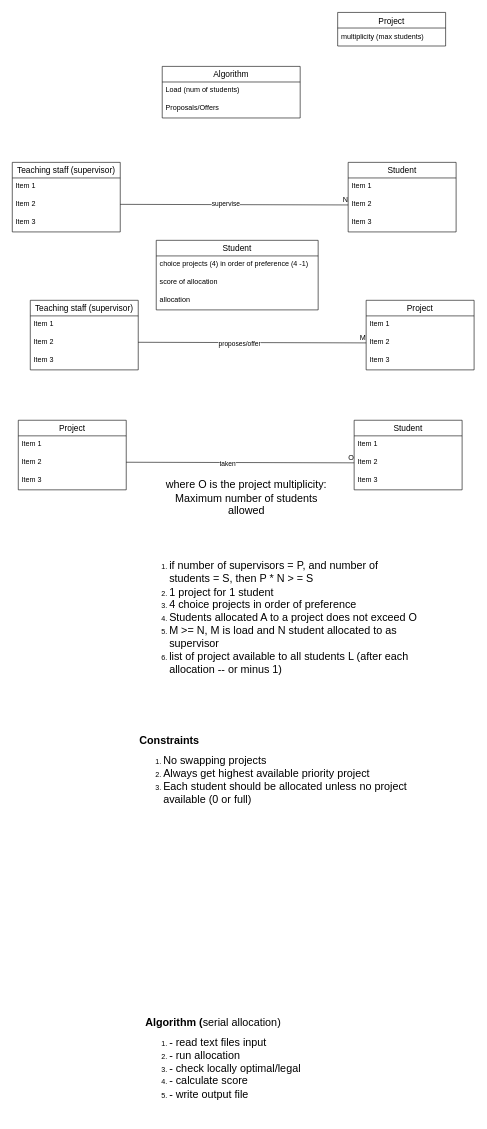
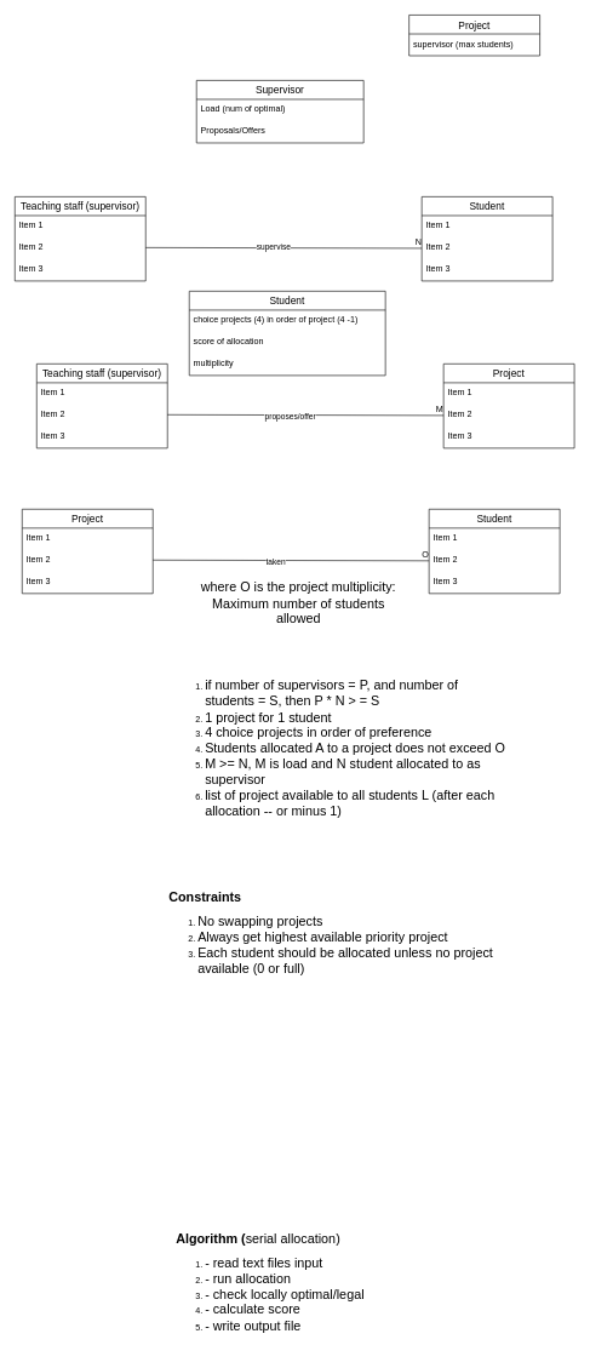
  <mxCell id="0" />
  <mxCell id="1" parent="0" />
  <mxCell id="2" value="Teaching staff (supervisor)" style="swimlane;fontStyle=0;childLayout=stackLayout;horizontal=1;startSize=26;horizontalStack=0;resizeParent=1;resizeParentMax=0;resizeLast=0;collapsible=1;marginBottom=0;align=center;fontSize=14;" parent="1" vertex="1"><mxGeometry x="20" y="270" width="180" height="116" as="geometry" /></mxCell>
  <mxCell id="3" value="Item 1" style="text;strokeColor=none;fillColor=none;spacingLeft=4;spacingRight=4;overflow=hidden;rotatable=0;points=[[0,0.5],[1,0.5]];portConstraint=eastwest;fontSize=12;" parent="2" vertex="1"><mxGeometry y="26" width="180" height="30" as="geometry" /></mxCell>
  <mxCell id="4" value="Item 2" style="text;strokeColor=none;fillColor=none;spacingLeft=4;spacingRight=4;overflow=hidden;rotatable=0;points=[[0,0.5],[1,0.5]];portConstraint=eastwest;fontSize=12;" parent="2" vertex="1"><mxGeometry y="56" width="180" height="30" as="geometry" /></mxCell>
  <mxCell id="5" value="Item 3" style="text;strokeColor=none;fillColor=none;spacingLeft=4;spacingRight=4;overflow=hidden;rotatable=0;points=[[0,0.5],[1,0.5]];portConstraint=eastwest;fontSize=12;" parent="2" vertex="1"><mxGeometry y="86" width="180" height="30" as="geometry" /></mxCell>
  <mxCell id="6" value="Student" style="swimlane;fontStyle=0;childLayout=stackLayout;horizontal=1;startSize=26;horizontalStack=0;resizeParent=1;resizeParentMax=0;resizeLast=0;collapsible=1;marginBottom=0;align=center;fontSize=14;" parent="1" vertex="1"><mxGeometry x="580" y="270" width="180" height="116" as="geometry" /></mxCell>
  <mxCell id="7" value="Item 1" style="text;strokeColor=none;fillColor=none;spacingLeft=4;spacingRight=4;overflow=hidden;rotatable=0;points=[[0,0.5],[1,0.5]];portConstraint=eastwest;fontSize=12;" parent="6" vertex="1"><mxGeometry y="26" width="180" height="30" as="geometry" /></mxCell>
  <mxCell id="8" value="Item 2" style="text;strokeColor=none;fillColor=none;spacingLeft=4;spacingRight=4;overflow=hidden;rotatable=0;points=[[0,0.5],[1,0.5]];portConstraint=eastwest;fontSize=12;" parent="6" vertex="1"><mxGeometry y="56" width="180" height="30" as="geometry" /></mxCell>
  <mxCell id="9" value="Item 3" style="text;strokeColor=none;fillColor=none;spacingLeft=4;spacingRight=4;overflow=hidden;rotatable=0;points=[[0,0.5],[1,0.5]];portConstraint=eastwest;fontSize=12;" parent="6" vertex="1"><mxGeometry y="86" width="180" height="30" as="geometry" /></mxCell>
  <mxCell id="10" value="" style="endArrow=none;html=1;rounded=0;entryX=0;entryY=0.5;entryDx=0;entryDy=0;" parent="1" target="8" edge="1"><mxGeometry relative="1" as="geometry"><mxPoint x="200" y="340" as="sourcePoint" /><mxPoint x="360" y="340" as="targetPoint" /></mxGeometry></mxCell>
  <mxCell id="11" value="N" style="resizable=0;html=1;align=right;verticalAlign=bottom;" parent="10" connectable="0" vertex="1"><mxGeometry x="1" relative="1" as="geometry" /></mxCell>
  <mxCell id="12" value="supervise" style="edgeLabel;html=1;align=center;verticalAlign=middle;resizable=0;points=[];" parent="10" vertex="1" connectable="0"><mxGeometry x="-0.078" y="2" relative="1" as="geometry"><mxPoint as="offset" /></mxGeometry></mxCell>
  <mxCell id="13" value="Teaching staff (supervisor)" style="swimlane;fontStyle=0;childLayout=stackLayout;horizontal=1;startSize=26;horizontalStack=0;resizeParent=1;resizeParentMax=0;resizeLast=0;collapsible=1;marginBottom=0;align=center;fontSize=14;" parent="1" vertex="1"><mxGeometry x="50" y="500" width="180" height="116" as="geometry" /></mxCell>
  <mxCell id="14" value="Item 1" style="text;strokeColor=none;fillColor=none;spacingLeft=4;spacingRight=4;overflow=hidden;rotatable=0;points=[[0,0.5],[1,0.5]];portConstraint=eastwest;fontSize=12;" parent="13" vertex="1"><mxGeometry y="26" width="180" height="30" as="geometry" /></mxCell>
  <mxCell id="15" value="Item 2" style="text;strokeColor=none;fillColor=none;spacingLeft=4;spacingRight=4;overflow=hidden;rotatable=0;points=[[0,0.5],[1,0.5]];portConstraint=eastwest;fontSize=12;" parent="13" vertex="1"><mxGeometry y="56" width="180" height="30" as="geometry" /></mxCell>
  <mxCell id="16" value="Item 3" style="text;strokeColor=none;fillColor=none;spacingLeft=4;spacingRight=4;overflow=hidden;rotatable=0;points=[[0,0.5],[1,0.5]];portConstraint=eastwest;fontSize=12;" parent="13" vertex="1"><mxGeometry y="86" width="180" height="30" as="geometry" /></mxCell>
  <mxCell id="17" value="Project" style="swimlane;fontStyle=0;childLayout=stackLayout;horizontal=1;startSize=26;horizontalStack=0;resizeParent=1;resizeParentMax=0;resizeLast=0;collapsible=1;marginBottom=0;align=center;fontSize=14;" parent="1" vertex="1"><mxGeometry x="610" y="500" width="180" height="116" as="geometry" /></mxCell>
  <mxCell id="18" value="Item 1" style="text;strokeColor=none;fillColor=none;spacingLeft=4;spacingRight=4;overflow=hidden;rotatable=0;points=[[0,0.5],[1,0.5]];portConstraint=eastwest;fontSize=12;" parent="17" vertex="1"><mxGeometry y="26" width="180" height="30" as="geometry" /></mxCell>
  <mxCell id="19" value="Item 2" style="text;strokeColor=none;fillColor=none;spacingLeft=4;spacingRight=4;overflow=hidden;rotatable=0;points=[[0,0.5],[1,0.5]];portConstraint=eastwest;fontSize=12;" parent="17" vertex="1"><mxGeometry y="56" width="180" height="30" as="geometry" /></mxCell>
  <mxCell id="20" value="Item 3" style="text;strokeColor=none;fillColor=none;spacingLeft=4;spacingRight=4;overflow=hidden;rotatable=0;points=[[0,0.5],[1,0.5]];portConstraint=eastwest;fontSize=12;" parent="17" vertex="1"><mxGeometry y="86" width="180" height="30" as="geometry" /></mxCell>
  <mxCell id="21" value="" style="endArrow=none;html=1;rounded=0;entryX=0;entryY=0.5;entryDx=0;entryDy=0;" parent="1" target="19" edge="1"><mxGeometry relative="1" as="geometry"><mxPoint x="230" y="570" as="sourcePoint" /><mxPoint x="390" y="570" as="targetPoint" /></mxGeometry></mxCell>
  <mxCell id="22" value="M" style="resizable=0;html=1;align=right;verticalAlign=bottom;" parent="21" connectable="0" vertex="1"><mxGeometry x="1" relative="1" as="geometry" /></mxCell>
  <mxCell id="23" value="proposes/offer" style="edgeLabel;html=1;align=center;verticalAlign=middle;resizable=0;points=[];" parent="21" vertex="1" connectable="0"><mxGeometry x="-0.11" y="-2" relative="1" as="geometry"><mxPoint as="offset" /></mxGeometry></mxCell>
  <mxCell id="24" value="Project" style="swimlane;fontStyle=0;childLayout=stackLayout;horizontal=1;startSize=26;horizontalStack=0;resizeParent=1;resizeParentMax=0;resizeLast=0;collapsible=1;marginBottom=0;align=center;fontSize=14;" parent="1" vertex="1"><mxGeometry x="30" y="700" width="180" height="116" as="geometry" /></mxCell>
  <mxCell id="25" value="Item 1" style="text;strokeColor=none;fillColor=none;spacingLeft=4;spacingRight=4;overflow=hidden;rotatable=0;points=[[0,0.5],[1,0.5]];portConstraint=eastwest;fontSize=12;" parent="24" vertex="1"><mxGeometry y="26" width="180" height="30" as="geometry" /></mxCell>
  <mxCell id="26" value="Item 2" style="text;strokeColor=none;fillColor=none;spacingLeft=4;spacingRight=4;overflow=hidden;rotatable=0;points=[[0,0.5],[1,0.5]];portConstraint=eastwest;fontSize=12;" parent="24" vertex="1"><mxGeometry y="56" width="180" height="30" as="geometry" /></mxCell>
  <mxCell id="27" value="Item 3" style="text;strokeColor=none;fillColor=none;spacingLeft=4;spacingRight=4;overflow=hidden;rotatable=0;points=[[0,0.5],[1,0.5]];portConstraint=eastwest;fontSize=12;" parent="24" vertex="1"><mxGeometry y="86" width="180" height="30" as="geometry" /></mxCell>
  <mxCell id="28" value="Student" style="swimlane;fontStyle=0;childLayout=stackLayout;horizontal=1;startSize=26;horizontalStack=0;resizeParent=1;resizeParentMax=0;resizeLast=0;collapsible=1;marginBottom=0;align=center;fontSize=14;" parent="1" vertex="1"><mxGeometry x="590" y="700" width="180" height="116" as="geometry" /></mxCell>
  <mxCell id="29" value="Item 1" style="text;strokeColor=none;fillColor=none;spacingLeft=4;spacingRight=4;overflow=hidden;rotatable=0;points=[[0,0.5],[1,0.5]];portConstraint=eastwest;fontSize=12;" parent="28" vertex="1"><mxGeometry y="26" width="180" height="30" as="geometry" /></mxCell>
  <mxCell id="30" value="Item 2" style="text;strokeColor=none;fillColor=none;spacingLeft=4;spacingRight=4;overflow=hidden;rotatable=0;points=[[0,0.5],[1,0.5]];portConstraint=eastwest;fontSize=12;" parent="28" vertex="1"><mxGeometry y="56" width="180" height="30" as="geometry" /></mxCell>
  <mxCell id="31" value="Item 3" style="text;strokeColor=none;fillColor=none;spacingLeft=4;spacingRight=4;overflow=hidden;rotatable=0;points=[[0,0.5],[1,0.5]];portConstraint=eastwest;fontSize=12;" parent="28" vertex="1"><mxGeometry y="86" width="180" height="30" as="geometry" /></mxCell>
  <mxCell id="32" value="" style="endArrow=none;html=1;rounded=0;entryX=0;entryY=0.5;entryDx=0;entryDy=0;" parent="1" target="30" edge="1"><mxGeometry relative="1" as="geometry"><mxPoint x="210" y="770" as="sourcePoint" /><mxPoint x="370" y="770" as="targetPoint" /></mxGeometry></mxCell>
  <mxCell id="33" value="O" style="resizable=0;html=1;align=right;verticalAlign=bottom;" parent="32" connectable="0" vertex="1"><mxGeometry x="1" relative="1" as="geometry" /></mxCell>
  <mxCell id="34" value="taken" style="edgeLabel;html=1;align=center;verticalAlign=middle;resizable=0;points=[];" parent="32" vertex="1" connectable="0"><mxGeometry x="-0.11" y="-2" relative="1" as="geometry"><mxPoint as="offset" /></mxGeometry></mxCell>
  <mxCell id="35" value="&lt;ol&gt;&lt;li&gt;&lt;font style=&quot;font-size: 18px;&quot;&gt;if number of supervisors = P, and&amp;nbsp;&lt;/font&gt;&lt;font style=&quot;font-size: 18px;&quot;&gt;number of students = S, then P * N &amp;gt; = S&lt;/font&gt;&lt;/li&gt;&lt;li&gt;&lt;font style=&quot;font-size: 18px;&quot;&gt;1 project for 1 student&lt;/font&gt;&lt;/li&gt;&lt;li&gt;&lt;font style=&quot;font-size: 18px;&quot;&gt;4 choice projects in order of preference&lt;/font&gt;&lt;/li&gt;&lt;li&gt;&lt;span style=&quot;font-size: 18px;&quot;&gt;Students allocated A to a project does not exceed O&lt;/span&gt;&lt;/li&gt;&lt;li&gt;&lt;span style=&quot;font-size: 18px;&quot;&gt;M &amp;gt;= N, M is load and N student allocated to as supervisor&lt;br&gt;&lt;/span&gt;&lt;/li&gt;&lt;li&gt;&lt;span style=&quot;font-size: 18px;&quot;&gt;list of project available to all students L (after each allocation -- or minus 1)&lt;/span&gt;&lt;/li&gt;&lt;/ol&gt;" style="text;html=1;strokeColor=none;fillColor=none;align=left;verticalAlign=middle;whiteSpace=wrap;rounded=0;" parent="1" vertex="1"><mxGeometry x="240" y="940" width="460" height="180" as="geometry" /></mxCell>
  <mxCell id="36" value="Student" style="swimlane;fontStyle=0;childLayout=stackLayout;horizontal=1;startSize=26;horizontalStack=0;resizeParent=1;resizeParentMax=0;resizeLast=0;collapsible=1;marginBottom=0;align=center;fontSize=14;" parent="1" vertex="1"><mxGeometry x="260" y="400" width="270" height="116" as="geometry" /></mxCell>
- <mxCell id="37" value="choice projects (4) in order of preference (4 -1)" style="text;strokeColor=none;fillColor=none;spacingLeft=4;spacingRight=4;overflow=hidden;rotatable=0;points=[[0,0.5],[1,0.5]];portConstraint=eastwest;fontSize=12;" parent="36" vertex="1"><mxGeometry y="26" width="270" height="30" as="geometry" /></mxCell>
+ <mxCell id="37" value="choice projects (4) in order of project (4 -1)" style="text;strokeColor=none;fillColor=none;spacingLeft=4;spacingRight=4;overflow=hidden;rotatable=0;points=[[0,0.5],[1,0.5]];portConstraint=eastwest;fontSize=12;" parent="36" vertex="1"><mxGeometry y="26" width="270" height="30" as="geometry" /></mxCell>
  <mxCell id="38" value="score of allocation" style="text;strokeColor=none;fillColor=none;spacingLeft=4;spacingRight=4;overflow=hidden;rotatable=0;points=[[0,0.5],[1,0.5]];portConstraint=eastwest;fontSize=12;" parent="36" vertex="1"><mxGeometry y="56" width="270" height="30" as="geometry" /></mxCell>
- <mxCell id="39" value="allocation" style="text;strokeColor=none;fillColor=none;spacingLeft=4;spacingRight=4;overflow=hidden;rotatable=0;points=[[0,0.5],[1,0.5]];portConstraint=eastwest;fontSize=12;" parent="36" vertex="1"><mxGeometry y="86" width="270" height="30" as="geometry" /></mxCell>
+ <mxCell id="39" value="multiplicity" style="text;strokeColor=none;fillColor=none;spacingLeft=4;spacingRight=4;overflow=hidden;rotatable=0;points=[[0,0.5],[1,0.5]];portConstraint=eastwest;fontSize=12;" parent="36" vertex="1"><mxGeometry y="86" width="270" height="30" as="geometry" /></mxCell>
  <mxCell id="40" value="&lt;font style=&quot;font-size: 18px;&quot;&gt;where O is the project multiplicity: Maximum number of students allowed&lt;/font&gt;" style="text;html=1;strokeColor=none;fillColor=none;align=center;verticalAlign=middle;whiteSpace=wrap;rounded=0;" parent="1" vertex="1"><mxGeometry x="257.5" y="800" width="305" height="60" as="geometry" /></mxCell>
  <mxCell id="41" value="&lt;span style=&quot;font-size: 18px; background-color: initial;&quot;&gt;&lt;b&gt;Constraints&lt;/b&gt;&lt;/span&gt;&lt;br&gt;&lt;ol&gt;&lt;li&gt;&lt;span style=&quot;font-size: 18px;&quot;&gt;No swapping projects&lt;/span&gt;&lt;/li&gt;&lt;li&gt;&lt;span style=&quot;font-size: 18px;&quot;&gt;Always get highest available priority project&lt;/span&gt;&lt;/li&gt;&lt;li&gt;&lt;span style=&quot;font-size: 18px;&quot;&gt;Each student should be allocated unless no project available (0 or full)&lt;/span&gt;&lt;/li&gt;&lt;/ol&gt;" style="text;html=1;strokeColor=none;fillColor=none;align=left;verticalAlign=middle;whiteSpace=wrap;rounded=0;" parent="1" vertex="1"><mxGeometry x="230" y="1200" width="460" height="180" as="geometry" /></mxCell>
- <mxCell id="42" value="Algorithm" style="swimlane;fontStyle=0;childLayout=stackLayout;horizontal=1;startSize=26;horizontalStack=0;resizeParent=1;resizeParentMax=0;resizeLast=0;collapsible=1;marginBottom=0;align=center;fontSize=14;" parent="1" vertex="1"><mxGeometry x="270" y="110" width="230" height="86" as="geometry" /></mxCell>
- <mxCell id="43" value="Load (num of students)" style="text;strokeColor=none;fillColor=none;spacingLeft=4;spacingRight=4;overflow=hidden;rotatable=0;points=[[0,0.5],[1,0.5]];portConstraint=eastwest;fontSize=12;" parent="42" vertex="1"><mxGeometry y="26" width="230" height="30" as="geometry" /></mxCell>
+ <mxCell id="42" value="Supervisor" style="swimlane;fontStyle=0;childLayout=stackLayout;horizontal=1;startSize=26;horizontalStack=0;resizeParent=1;resizeParentMax=0;resizeLast=0;collapsible=1;marginBottom=0;align=center;fontSize=14;" parent="1" vertex="1"><mxGeometry x="270" y="110" width="230" height="86" as="geometry" /></mxCell>
+ <mxCell id="43" value="Load (num of optimal)" style="text;strokeColor=none;fillColor=none;spacingLeft=4;spacingRight=4;overflow=hidden;rotatable=0;points=[[0,0.5],[1,0.5]];portConstraint=eastwest;fontSize=12;" parent="42" vertex="1"><mxGeometry y="26" width="230" height="30" as="geometry" /></mxCell>
  <mxCell id="44" value="Proposals/Offers" style="text;strokeColor=none;fillColor=none;spacingLeft=4;spacingRight=4;overflow=hidden;rotatable=0;points=[[0,0.5],[1,0.5]];portConstraint=eastwest;fontSize=12;" parent="42" vertex="1"><mxGeometry y="56" width="230" height="30" as="geometry" /></mxCell>
  <mxCell id="45" value="Project" style="swimlane;fontStyle=0;childLayout=stackLayout;horizontal=1;startSize=26;horizontalStack=0;resizeParent=1;resizeParentMax=0;resizeLast=0;collapsible=1;marginBottom=0;align=center;fontSize=14;" parent="1" vertex="1"><mxGeometry x="562.5" y="20" width="180" height="56" as="geometry" /></mxCell>
- <mxCell id="46" value="multiplicity (max students)" style="text;strokeColor=none;fillColor=none;spacingLeft=4;spacingRight=4;overflow=hidden;rotatable=0;points=[[0,0.5],[1,0.5]];portConstraint=eastwest;fontSize=12;" parent="45" vertex="1"><mxGeometry y="26" width="180" height="30" as="geometry" /></mxCell>
+ <mxCell id="46" value="supervisor (max students)" style="text;strokeColor=none;fillColor=none;spacingLeft=4;spacingRight=4;overflow=hidden;rotatable=0;points=[[0,0.5],[1,0.5]];portConstraint=eastwest;fontSize=12;" parent="45" vertex="1"><mxGeometry y="26" width="180" height="30" as="geometry" /></mxCell>
  <mxCell id="47" value="&lt;span style=&quot;font-size: 18px; background-color: initial;&quot;&gt;&lt;b&gt;Algorithm (&lt;/b&gt;&lt;/span&gt;&lt;span style=&quot;background-color: initial; font-size: 18px;&quot;&gt;serial allocation)&lt;/span&gt;&lt;span style=&quot;font-size: 18px; background-color: initial;&quot;&gt;&lt;b&gt;&lt;br&gt;&lt;/b&gt;&lt;/span&gt;&lt;ol&gt;&lt;li&gt;&lt;span style=&quot;font-size: 18px;&quot;&gt;- read text files input&lt;/span&gt;&lt;/li&gt;&lt;li&gt;&lt;span style=&quot;font-size: 18px;&quot;&gt;- run allocation&lt;/span&gt;&lt;/li&gt;&lt;li&gt;&lt;span style=&quot;font-size: 18px;&quot;&gt;- check locally optimal/legal&lt;/span&gt;&lt;/li&gt;&lt;li&gt;&lt;span style=&quot;font-size: 18px;&quot;&gt;- calculate score&lt;/span&gt;&lt;/li&gt;&lt;li&gt;&lt;span style=&quot;font-size: 18px;&quot;&gt;- write output file&lt;/span&gt;&lt;/li&gt;&lt;/ol&gt;" style="text;html=1;strokeColor=none;fillColor=none;align=left;verticalAlign=middle;whiteSpace=wrap;rounded=0;" vertex="1" parent="1"><mxGeometry x="240" y="1680" width="460" height="180" as="geometry" /></mxCell>
